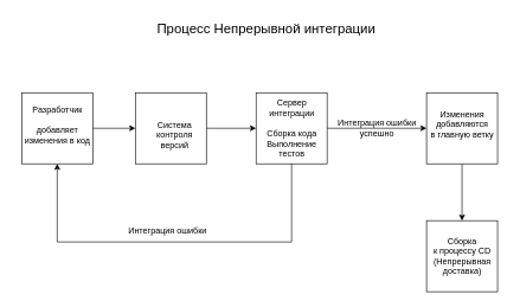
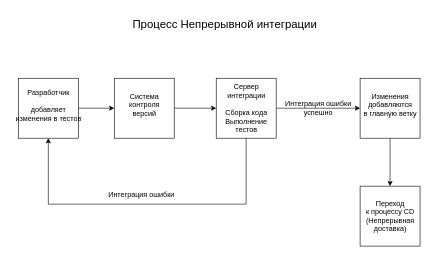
  <mxCell id="0" />
  <mxCell id="1" parent="0" />
  <mxCell id="2" value="&lt;font style=&quot;font-size: 19px;&quot;&gt;Процесс Непрерывной интеграции&lt;/font&gt;" style="text;html=1;resizable=0;autosize=1;align=center;verticalAlign=middle;points=[];fillColor=none;strokeColor=none;rounded=0;" vertex="1" parent="1"><mxGeometry x="204" y="20" width="340" height="40" as="geometry" /></mxCell>
  <mxCell id="3" style="edgeStyle=orthogonalEdgeStyle;rounded=0;orthogonalLoop=1;jettySize=auto;html=1;exitX=1;exitY=0.5;exitDx=0;exitDy=0;entryX=0;entryY=0.5;entryDx=0;entryDy=0;" edge="1" parent="1" source="4" target="7"><mxGeometry relative="1" as="geometry" /></mxCell>
  <mxCell id="4" value="" style="whiteSpace=wrap;html=1;aspect=fixed;" vertex="1" parent="1"><mxGeometry x="30" y="130" width="100" height="100" as="geometry" /></mxCell>
- <mxCell id="5" value="Разработчик&lt;br&gt;&lt;br&gt;добавляет &lt;br&gt;изменения в код" style="text;html=1;resizable=0;autosize=1;align=center;verticalAlign=middle;points=[];fillColor=none;strokeColor=none;rounded=0;" vertex="1" parent="1"><mxGeometry x="20" y="140" width="120" height="70" as="geometry" /></mxCell>
+ <mxCell id="5" value="Разработчик&lt;br&gt;&lt;br&gt;добавляет &lt;br&gt;изменения в тестов" style="text;html=1;resizable=0;autosize=1;align=center;verticalAlign=middle;points=[];fillColor=none;strokeColor=none;rounded=0;" vertex="1" parent="1"><mxGeometry x="20" y="140" width="120" height="70" as="geometry" /></mxCell>
  <mxCell id="6" style="edgeStyle=orthogonalEdgeStyle;rounded=0;orthogonalLoop=1;jettySize=auto;html=1;exitX=1;exitY=0.5;exitDx=0;exitDy=0;entryX=0;entryY=0.5;entryDx=0;entryDy=0;" edge="1" parent="1" source="7" target="11"><mxGeometry relative="1" as="geometry" /></mxCell>
  <mxCell id="7" value="" style="whiteSpace=wrap;html=1;aspect=fixed;" vertex="1" parent="1"><mxGeometry x="190" y="130" width="100" height="100" as="geometry" /></mxCell>
  <mxCell id="8" style="edgeStyle=orthogonalEdgeStyle;rounded=0;orthogonalLoop=1;jettySize=auto;html=1;exitX=0.5;exitY=1;exitDx=0;exitDy=0;" edge="1" parent="1" source="11"><mxGeometry relative="1" as="geometry"><mxPoint x="410" y="210" as="targetPoint" /></mxGeometry></mxCell>
  <mxCell id="9" style="edgeStyle=orthogonalEdgeStyle;rounded=0;orthogonalLoop=1;jettySize=auto;html=1;exitX=0.5;exitY=1;exitDx=0;exitDy=0;entryX=0.5;entryY=1;entryDx=0;entryDy=0;" edge="1" parent="1" source="11" target="4"><mxGeometry relative="1" as="geometry"><Array as="points"><mxPoint x="410" y="340" /><mxPoint x="80" y="340" /></Array></mxGeometry></mxCell>
  <mxCell id="10" style="edgeStyle=orthogonalEdgeStyle;rounded=0;orthogonalLoop=1;jettySize=auto;html=1;exitX=1;exitY=0.5;exitDx=0;exitDy=0;entryX=0;entryY=0.5;entryDx=0;entryDy=0;" edge="1" parent="1" source="11" target="16"><mxGeometry relative="1" as="geometry" /></mxCell>
  <mxCell id="11" value="" style="whiteSpace=wrap;html=1;aspect=fixed;" vertex="1" parent="1"><mxGeometry x="360" y="130" width="100" height="100" as="geometry" /></mxCell>
- <mxCell id="12" value="Система&lt;br&gt;контроля&lt;br&gt;версий" style="text;html=1;resizable=0;autosize=1;align=center;verticalAlign=middle;points=[];fillColor=none;strokeColor=none;rounded=0;" vertex="1" parent="1"><mxGeometry x="205" y="160" width="80" height="60" as="geometry" /></mxCell>
+ <mxCell id="12" value="Система&lt;br&gt;контроля&lt;br&gt;версий" style="text;html=1;resizable=0;autosize=1;align=center;verticalAlign=middle;points=[];fillColor=none;strokeColor=none;rounded=0;" vertex="1" parent="1"><mxGeometry x="200" y="145" width="80" height="60" as="geometry" /></mxCell>
  <mxCell id="13" value="Сервер &lt;br&gt;интеграции&lt;br&gt;&lt;br&gt;Сборка кода&lt;br&gt;Выполнение &lt;br&gt;тестов" style="text;html=1;resizable=0;autosize=1;align=center;verticalAlign=middle;points=[];fillColor=none;strokeColor=none;rounded=0;" vertex="1" parent="1"><mxGeometry x="360" y="130" width="100" height="100" as="geometry" /></mxCell>
  <mxCell id="14" value="Интеграция ошибки" style="text;html=1;resizable=0;autosize=1;align=center;verticalAlign=middle;points=[];fillColor=none;strokeColor=none;rounded=0;" vertex="1" parent="1"><mxGeometry x="165" y="310" width="140" height="30" as="geometry" /></mxCell>
  <mxCell id="15" style="edgeStyle=orthogonalEdgeStyle;rounded=0;orthogonalLoop=1;jettySize=auto;html=1;exitX=0.5;exitY=1;exitDx=0;exitDy=0;entryX=0.5;entryY=0;entryDx=0;entryDy=0;fontSize=12;" edge="1" parent="1" source="16" target="19"><mxGeometry relative="1" as="geometry" /></mxCell>
  <mxCell id="16" value="" style="whiteSpace=wrap;html=1;aspect=fixed;" vertex="1" parent="1"><mxGeometry x="600" y="130" width="100" height="100" as="geometry" /></mxCell>
  <mxCell id="17" value="Интеграция ошибки &lt;br&gt;успешно" style="text;html=1;resizable=0;autosize=1;align=center;verticalAlign=middle;points=[];fillColor=none;strokeColor=none;rounded=0;" vertex="1" parent="1"><mxGeometry x="460" y="160" width="140" height="40" as="geometry" /></mxCell>
  <mxCell id="18" value="Изменения &lt;br&gt;добавляются &lt;br style=&quot;font-size: 12px;&quot;&gt;в главную ветку" style="text;html=1;resizable=0;autosize=1;align=center;verticalAlign=middle;points=[];fillColor=none;strokeColor=none;rounded=0;fontSize=12;" vertex="1" parent="1"><mxGeometry x="590" y="145" width="120" height="60" as="geometry" /></mxCell>
  <mxCell id="19" value="" style="whiteSpace=wrap;html=1;aspect=fixed;" vertex="1" parent="1"><mxGeometry x="600" y="310" width="100" height="100" as="geometry" /></mxCell>
- <mxCell id="20" value="Сборка &lt;br&gt;к процессу CD&lt;br&gt;(Непрерывная &lt;br&gt;доставка)" style="text;html=1;resizable=0;autosize=1;align=center;verticalAlign=middle;points=[];fillColor=none;strokeColor=none;rounded=0;fontSize=12;" vertex="1" parent="1"><mxGeometry x="595" y="325" width="110" height="70" as="geometry" /></mxCell>
+ <mxCell id="20" value="Переход &lt;br&gt;к процессу CD&lt;br&gt;(Непрерывная &lt;br&gt;доставка)" style="text;html=1;resizable=0;autosize=1;align=center;verticalAlign=middle;points=[];fillColor=none;strokeColor=none;rounded=0;fontSize=12;" vertex="1" parent="1"><mxGeometry x="595" y="325" width="110" height="70" as="geometry" /></mxCell>
